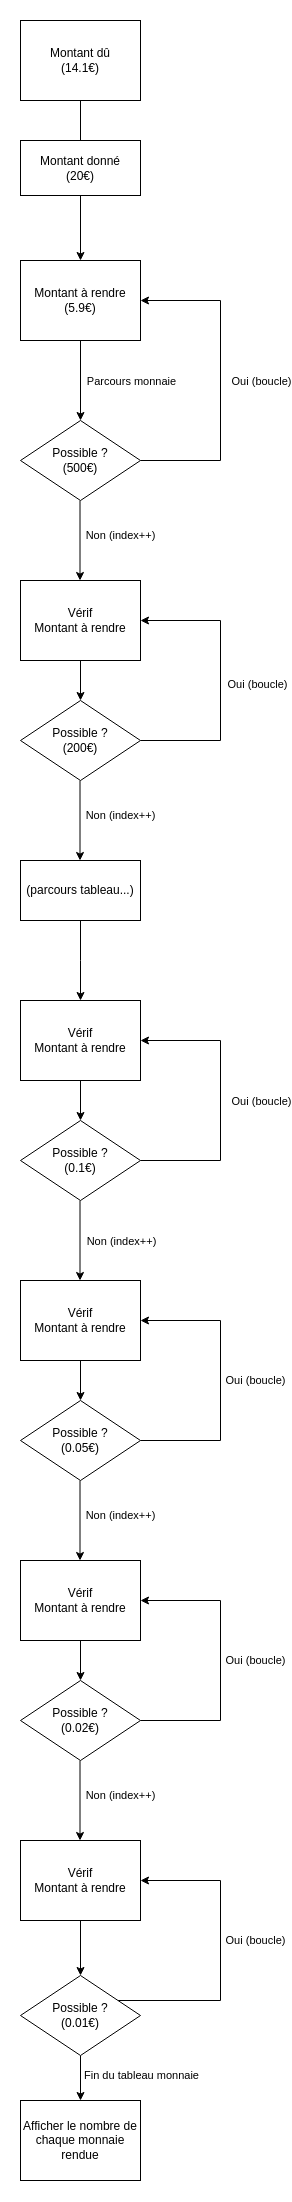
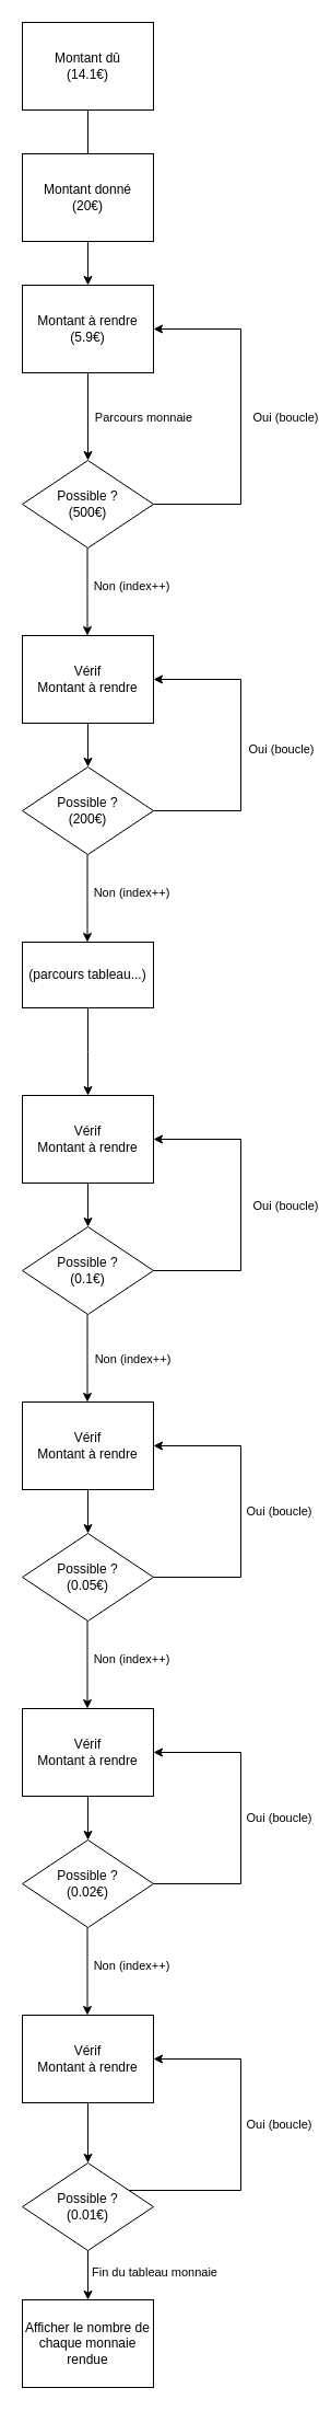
  <mxCell id="0" />
  <mxCell id="1" parent="0" />
  <mxCell id="2" value="" style="edgeStyle=orthogonalEdgeStyle;rounded=0;orthogonalLoop=1;jettySize=auto;html=1;endArrow=none;" edge="1" parent="1" source="3" target="5"><mxGeometry relative="1" as="geometry" /></mxCell>
  <mxCell id="3" value="Montant dû&lt;br&gt;(14.1€)" style="rounded=0;whiteSpace=wrap;html=1;" vertex="1" parent="1"><mxGeometry x="20" y="20" width="120" height="80" as="geometry" /></mxCell>
  <mxCell id="4" value="" style="edgeStyle=orthogonalEdgeStyle;rounded=0;orthogonalLoop=1;jettySize=auto;html=1;" edge="1" parent="1" source="5" target="8"><mxGeometry relative="1" as="geometry" /></mxCell>
- <mxCell id="5" value="Montant donné&lt;br&gt;(20€)" style="rounded=0;whiteSpace=wrap;html=1;" vertex="1" parent="1"><mxGeometry x="20" y="140" width="120" height="55" as="geometry" /></mxCell>
+ <mxCell id="5" value="Montant donné&lt;br&gt;(20€)" style="rounded=0;whiteSpace=wrap;html=1;" vertex="1" parent="1"><mxGeometry x="20" y="140" width="120" height="80" as="geometry" /></mxCell>
  <mxCell id="6" value="" style="edgeStyle=orthogonalEdgeStyle;rounded=0;orthogonalLoop=1;jettySize=auto;html=1;" edge="1" parent="1" source="8" target="13"><mxGeometry relative="1" as="geometry" /></mxCell>
  <mxCell id="7" value="Parcours monnaie" style="edgeLabel;html=1;align=center;verticalAlign=middle;resizable=0;points=[];" vertex="1" connectable="0" parent="6"><mxGeometry x="-0.075" y="-1" relative="1" as="geometry"><mxPoint x="51" y="3" as="offset" /></mxGeometry></mxCell>
  <mxCell id="8" value="Montant à rendre&lt;br&gt;(5.9€)" style="rounded=0;whiteSpace=wrap;html=1;" vertex="1" parent="1"><mxGeometry x="20" y="260" width="120" height="80" as="geometry" /></mxCell>
  <mxCell id="9" style="edgeStyle=orthogonalEdgeStyle;rounded=0;orthogonalLoop=1;jettySize=auto;html=1;exitX=1;exitY=0.5;exitDx=0;exitDy=0;entryX=1;entryY=0.5;entryDx=0;entryDy=0;" edge="1" parent="1" source="13" target="8"><mxGeometry relative="1" as="geometry"><mxPoint x="220" y="450" as="sourcePoint" /><mxPoint x="220" y="290" as="targetPoint" /><Array as="points"><mxPoint x="220" y="460" /><mxPoint x="220" y="300" /></Array></mxGeometry></mxCell>
  <mxCell id="10" value="Oui (boucle)" style="edgeLabel;html=1;align=center;verticalAlign=middle;resizable=0;points=[];" vertex="1" connectable="0" parent="9"><mxGeometry x="-0.006" y="-2" relative="1" as="geometry"><mxPoint x="38" y="-1" as="offset" /></mxGeometry></mxCell>
  <mxCell id="11" value="" style="edgeStyle=orthogonalEdgeStyle;rounded=0;orthogonalLoop=1;jettySize=auto;html=1;" edge="1" parent="1"><mxGeometry relative="1" as="geometry"><mxPoint x="79.5" y="500" as="sourcePoint" /><mxPoint x="79.5" y="580" as="targetPoint" /></mxGeometry></mxCell>
  <mxCell id="12" value="Non (index++)" style="edgeLabel;html=1;align=center;verticalAlign=middle;resizable=0;points=[];" vertex="1" connectable="0" parent="11"><mxGeometry x="-0.15" y="2" relative="1" as="geometry"><mxPoint x="38" as="offset" /></mxGeometry></mxCell>
  <mxCell id="13" value="Possible ?&lt;br&gt;(500€)" style="rhombus;whiteSpace=wrap;html=1;rounded=0;" vertex="1" parent="1"><mxGeometry x="20" y="420" width="120" height="80" as="geometry" /></mxCell>
  <mxCell id="14" style="edgeStyle=orthogonalEdgeStyle;rounded=0;orthogonalLoop=1;jettySize=auto;html=1;entryX=1;entryY=0.5;entryDx=0;entryDy=0;" edge="1" parent="1" source="15" target="17"><mxGeometry relative="1" as="geometry"><Array as="points"><mxPoint x="220" y="740" /><mxPoint x="220" y="620" /></Array></mxGeometry></mxCell>
  <mxCell id="15" value="Possible ?&lt;br&gt;(200€)" style="rhombus;whiteSpace=wrap;html=1;rounded=0;" vertex="1" parent="1"><mxGeometry x="20" y="700" width="120" height="80" as="geometry" /></mxCell>
  <mxCell id="16" value="" style="edgeStyle=orthogonalEdgeStyle;rounded=0;orthogonalLoop=1;jettySize=auto;html=1;" edge="1" parent="1" source="17" target="15"><mxGeometry relative="1" as="geometry" /></mxCell>
  <mxCell id="17" value="Vérif&lt;div&gt;Montant à rendre&lt;/div&gt;" style="rounded=0;whiteSpace=wrap;html=1;" vertex="1" parent="1"><mxGeometry x="20" y="580" width="120" height="80" as="geometry" /></mxCell>
  <mxCell id="18" value="" style="edgeStyle=orthogonalEdgeStyle;rounded=0;orthogonalLoop=1;jettySize=auto;html=1;" edge="1" parent="1"><mxGeometry relative="1" as="geometry"><mxPoint x="79.5" y="780" as="sourcePoint" /><mxPoint x="79.5" y="860" as="targetPoint" /></mxGeometry></mxCell>
  <mxCell id="19" value="Non (index++)" style="edgeLabel;html=1;align=center;verticalAlign=middle;resizable=0;points=[];" vertex="1" connectable="0" parent="18"><mxGeometry x="-0.15" y="2" relative="1" as="geometry"><mxPoint x="38" as="offset" /></mxGeometry></mxCell>
  <mxCell id="20" style="edgeStyle=orthogonalEdgeStyle;rounded=0;orthogonalLoop=1;jettySize=auto;html=1;entryX=1;entryY=0.5;entryDx=0;entryDy=0;" edge="1" parent="1" source="21" target="23"><mxGeometry relative="1" as="geometry"><Array as="points"><mxPoint x="220" y="1160" /><mxPoint x="220" y="1040" /></Array></mxGeometry></mxCell>
  <mxCell id="21" value="Possible ?&lt;br&gt;(0.1&lt;span style=&quot;color: rgba(0, 0, 0, 0); font-family: monospace; font-size: 0px; text-align: start; text-wrap: nowrap;&quot;&gt;%3CmxGraphModel%3E%3Croot%3E%3CmxCell%20id%3D%220%22%2F%3E%3CmxCell%20id%3D%221%22%20parent%3D%220%22%2F%3E%3CmxCell%20id%3D%222%22%20value%3D%22%22%20style%3D%22edgeStyle%3DorthogonalEdgeStyle%3Brounded%3D0%3BorthogonalLoop%3D1%3BjettySize%3Dauto%3Bhtml%3D1%3B%22%20edge%3D%221%22%20parent%3D%221%22%3E%3CmxGeometry%20relative%3D%221%22%20as%3D%22geometry%22%3E%3CmxPoint%20x%3D%22379.5%22%20y%3D%22600%22%20as%3D%22sourcePoint%22%2F%3E%3CmxPoint%20x%3D%22379.5%22%20y%3D%22680%22%20as%3D%22targetPoint%22%2F%3E%3C%2FmxGeometry%3E%3C%2FmxCell%3E%3CmxCell%20id%3D%223%22%20value%3D%22Non%20(index%2B%2B)%22%20style%3D%22edgeLabel%3Bhtml%3D1%3Balign%3Dcenter%3BverticalAlign%3Dmiddle%3Bresizable%3D0%3Bpoints%3D%5B%5D%3B%22%20vertex%3D%221%22%20connectable%3D%220%22%20parent%3D%222%22%3E%3CmxGeometry%20x%3D%22-0.15%22%20y%3D%222%22%20relative%3D%221%22%20as%3D%22geometry%22%3E%3CmxPoint%20x%3D%2238%22%20as%3D%22offset%22%2F%3E%3C%2FmxGeometry%3E%3C%2FmxCell%3E%3CmxCell%20id%3D%224%22%20style%3D%22edgeStyle%3DorthogonalEdgeStyle%3Brounded%3D0%3BorthogonalLoop%3D1%3BjettySize%3Dauto%3Bhtml%3D1%3BentryX%3D1%3BentryY%3D0.5%3BentryDx%3D0%3BentryDy%3D0%3B%22%20edge%3D%221%22%20source%3D%225%22%20target%3D%227%22%20parent%3D%221%22%3E%3CmxGeometry%20relative%3D%221%22%20as%3D%22geometry%22%3E%3CArray%20as%3D%22points%22%3E%3CmxPoint%20x%3D%22520%22%20y%3D%22840%22%2F%3E%3CmxPoint%20x%3D%22520%22%20y%3D%22720%22%2F%3E%3C%2FArray%3E%3C%2FmxGeometry%3E%3C%2FmxCell%3E%3CmxCell%20id%3D%225%22%20value%3D%22Possible%20%3F%26lt%3Bbr%26gt%3B(200%E2%82%AC)%22%20style%3D%22rhombus%3BwhiteSpace%3Dwrap%3Bhtml%3D1%3Brounded%3D0%3B%22%20vertex%3D%221%22%20parent%3D%221%22%3E%3CmxGeometry%20x%3D%22320%22%20y%3D%22800%22%20width%3D%22120%22%20height%3D%2280%22%20as%3D%22geometry%22%2F%3E%3C%2FmxCell%3E%3CmxCell%20id%3D%226%22%20value%3D%22%22%20style%3D%22edgeStyle%3DorthogonalEdgeStyle%3Brounded%3D0%3BorthogonalLoop%3D1%3BjettySize%3Dauto%3Bhtml%3D1%3B%22%20edge%3D%221%22%20source%3D%227%22%20target%3D%225%22%20parent%3D%221%22%3E%3CmxGeometry%20relative%3D%221%22%20as%3D%22geometry%22%2F%3E%3C%2FmxCell%3E%3CmxCell%20id%3D%227%22%20value%3D%22V%C3%A9rif%26lt%3Bdiv%26gt%3BMontant%20%C3%A0%20rendre%26lt%3B%2Fdiv%26gt%3B%22%20style%3D%22rounded%3D0%3BwhiteSpace%3Dwrap%3Bhtml%3D1%3B%22%20vertex%3D%221%22%20parent%3D%221%22%3E%3CmxGeometry%20x%3D%22320%22%20y%3D%22680%22%20width%3D%22120%22%20height%3D%2280%22%20as%3D%22geometry%22%2F%3E%3C%2FmxCell%3E%3C%2Froot%3E%3C%2FmxGraphMode&lt;/span&gt;€)" style="rhombus;whiteSpace=wrap;html=1;rounded=0;" vertex="1" parent="1"><mxGeometry x="20" y="1120" width="120" height="80" as="geometry" /></mxCell>
  <mxCell id="22" value="" style="edgeStyle=orthogonalEdgeStyle;rounded=0;orthogonalLoop=1;jettySize=auto;html=1;" edge="1" parent="1" source="23" target="21"><mxGeometry relative="1" as="geometry" /></mxCell>
  <mxCell id="23" value="Vérif&lt;div&gt;Montant à rendre&lt;/div&gt;" style="rounded=0;whiteSpace=wrap;html=1;" vertex="1" parent="1"><mxGeometry x="20" y="1000" width="120" height="80" as="geometry" /></mxCell>
  <mxCell id="24" value="" style="edgeStyle=orthogonalEdgeStyle;rounded=0;orthogonalLoop=1;jettySize=auto;html=1;" edge="1" parent="1"><mxGeometry relative="1" as="geometry"><mxPoint x="79.5" y="1200" as="sourcePoint" /><mxPoint x="79.5" y="1280" as="targetPoint" /></mxGeometry></mxCell>
  <mxCell id="25" value="Non (index++)" style="edgeLabel;html=1;align=center;verticalAlign=middle;resizable=0;points=[];" vertex="1" connectable="0" parent="24"><mxGeometry x="-0.15" y="2" relative="1" as="geometry"><mxPoint x="39" y="6" as="offset" /></mxGeometry></mxCell>
  <mxCell id="26" style="edgeStyle=orthogonalEdgeStyle;rounded=0;orthogonalLoop=1;jettySize=auto;html=1;entryX=1;entryY=0.5;entryDx=0;entryDy=0;" edge="1" parent="1" source="27" target="29"><mxGeometry relative="1" as="geometry"><Array as="points"><mxPoint x="220" y="1440" /><mxPoint x="220" y="1320" /></Array></mxGeometry></mxCell>
  <mxCell id="27" value="Possible ?&lt;br&gt;(0.05€)" style="rhombus;whiteSpace=wrap;html=1;rounded=0;" vertex="1" parent="1"><mxGeometry x="20" y="1400" width="120" height="80" as="geometry" /></mxCell>
  <mxCell id="28" value="" style="edgeStyle=orthogonalEdgeStyle;rounded=0;orthogonalLoop=1;jettySize=auto;html=1;" edge="1" parent="1" source="29" target="27"><mxGeometry relative="1" as="geometry" /></mxCell>
  <mxCell id="29" value="Vérif&lt;div&gt;Montant à rendre&lt;/div&gt;" style="rounded=0;whiteSpace=wrap;html=1;" vertex="1" parent="1"><mxGeometry x="20" y="1280" width="120" height="80" as="geometry" /></mxCell>
  <mxCell id="30" value="" style="edgeStyle=orthogonalEdgeStyle;rounded=0;orthogonalLoop=1;jettySize=auto;html=1;" edge="1" parent="1"><mxGeometry relative="1" as="geometry"><mxPoint x="79.5" y="1480" as="sourcePoint" /><mxPoint x="79.5" y="1560" as="targetPoint" /></mxGeometry></mxCell>
  <mxCell id="31" value="Non (index++)" style="edgeLabel;html=1;align=center;verticalAlign=middle;resizable=0;points=[];" vertex="1" connectable="0" parent="30"><mxGeometry x="-0.15" y="2" relative="1" as="geometry"><mxPoint x="38" as="offset" /></mxGeometry></mxCell>
  <mxCell id="32" style="edgeStyle=orthogonalEdgeStyle;rounded=0;orthogonalLoop=1;jettySize=auto;html=1;entryX=1;entryY=0.5;entryDx=0;entryDy=0;" edge="1" parent="1" source="33" target="35"><mxGeometry relative="1" as="geometry"><Array as="points"><mxPoint x="220" y="1720" /><mxPoint x="220" y="1600" /></Array></mxGeometry></mxCell>
  <mxCell id="33" value="Possible ?&lt;br&gt;(0.02€)" style="rhombus;whiteSpace=wrap;html=1;rounded=0;" vertex="1" parent="1"><mxGeometry x="20" y="1680" width="120" height="80" as="geometry" /></mxCell>
  <mxCell id="34" value="" style="edgeStyle=orthogonalEdgeStyle;rounded=0;orthogonalLoop=1;jettySize=auto;html=1;" edge="1" parent="1" source="35" target="33"><mxGeometry relative="1" as="geometry" /></mxCell>
  <mxCell id="35" value="Vérif&lt;div&gt;Montant à rendre&lt;/div&gt;" style="rounded=0;whiteSpace=wrap;html=1;" vertex="1" parent="1"><mxGeometry x="20" y="1560" width="120" height="80" as="geometry" /></mxCell>
  <mxCell id="36" value="" style="edgeStyle=orthogonalEdgeStyle;rounded=0;orthogonalLoop=1;jettySize=auto;html=1;" edge="1" parent="1"><mxGeometry relative="1" as="geometry"><mxPoint x="79.5" y="1760" as="sourcePoint" /><mxPoint x="79.5" y="1840" as="targetPoint" /></mxGeometry></mxCell>
  <mxCell id="37" value="Non (index++)" style="edgeLabel;html=1;align=center;verticalAlign=middle;resizable=0;points=[];" vertex="1" connectable="0" parent="36"><mxGeometry x="-0.15" y="2" relative="1" as="geometry"><mxPoint x="38" as="offset" /></mxGeometry></mxCell>
  <mxCell id="38" style="edgeStyle=orthogonalEdgeStyle;rounded=0;orthogonalLoop=1;jettySize=auto;html=1;entryX=1;entryY=0.5;entryDx=0;entryDy=0;" edge="1" parent="1" source="41" target="43"><mxGeometry relative="1" as="geometry"><Array as="points"><mxPoint x="220" y="2000" /><mxPoint x="220" y="1880" /></Array></mxGeometry></mxCell>
  <mxCell id="39" value="" style="edgeStyle=orthogonalEdgeStyle;rounded=0;orthogonalLoop=1;jettySize=auto;html=1;" edge="1" parent="1" source="41" target="51"><mxGeometry relative="1" as="geometry" /></mxCell>
  <mxCell id="40" value="Fin du tableau monnaie" style="edgeLabel;html=1;align=center;verticalAlign=middle;resizable=0;points=[];" vertex="1" connectable="0" parent="39"><mxGeometry x="-0.167" y="1" relative="1" as="geometry"><mxPoint x="59" as="offset" /></mxGeometry></mxCell>
  <mxCell id="41" value="Possible ?&lt;br&gt;(0.01€)" style="rhombus;whiteSpace=wrap;html=1;rounded=0;" vertex="1" parent="1"><mxGeometry x="20" y="1975" width="120" height="80" as="geometry" /></mxCell>
  <mxCell id="42" value="" style="edgeStyle=orthogonalEdgeStyle;rounded=0;orthogonalLoop=1;jettySize=auto;html=1;" edge="1" parent="1" source="43" target="41"><mxGeometry relative="1" as="geometry" /></mxCell>
  <mxCell id="43" value="Vérif&lt;div&gt;Montant à rendre&lt;/div&gt;" style="rounded=0;whiteSpace=wrap;html=1;" vertex="1" parent="1"><mxGeometry x="20" y="1840" width="120" height="80" as="geometry" /></mxCell>
  <mxCell id="44" value="Oui (boucle)" style="edgeLabel;html=1;align=center;verticalAlign=middle;resizable=0;points=[];" vertex="1" connectable="0" parent="1"><mxGeometry x="270" y="390" as="geometry"><mxPoint x="-14" y="293" as="offset" /></mxGeometry></mxCell>
  <mxCell id="45" value="Oui (boucle)" style="edgeLabel;html=1;align=center;verticalAlign=middle;resizable=0;points=[];" vertex="1" connectable="0" parent="1"><mxGeometry x="260" y="1100" as="geometry" /></mxCell>
  <mxCell id="46" value="Oui (boucle)" style="edgeLabel;html=1;align=center;verticalAlign=middle;resizable=0;points=[];" vertex="1" connectable="0" parent="1"><mxGeometry x="270" y="1290" as="geometry"><mxPoint x="-16" y="89" as="offset" /></mxGeometry></mxCell>
  <mxCell id="47" value="Oui (boucle)" style="edgeLabel;html=1;align=center;verticalAlign=middle;resizable=0;points=[];" vertex="1" connectable="0" parent="1"><mxGeometry x="270" y="1570" as="geometry"><mxPoint x="-16" y="89" as="offset" /></mxGeometry></mxCell>
  <mxCell id="48" value="Oui (boucle)" style="edgeLabel;html=1;align=center;verticalAlign=middle;resizable=0;points=[];" vertex="1" connectable="0" parent="1"><mxGeometry x="270" y="1850" as="geometry"><mxPoint x="-16" y="89" as="offset" /></mxGeometry></mxCell>
  <mxCell id="49" value="" style="edgeStyle=orthogonalEdgeStyle;rounded=0;orthogonalLoop=1;jettySize=auto;html=1;" edge="1" parent="1" source="50"><mxGeometry relative="1" as="geometry"><mxPoint x="80" y="1000" as="targetPoint" /></mxGeometry></mxCell>
  <mxCell id="50" value="(parcours tableau...)" style="rounded=0;whiteSpace=wrap;html=1;" vertex="1" parent="1"><mxGeometry x="20" y="860" width="120" height="60" as="geometry" /></mxCell>
  <mxCell id="51" value="Afficher le nombre de chaque monnaie rendue" style="whiteSpace=wrap;html=1;rounded=0;" vertex="1" parent="1"><mxGeometry x="20" y="2100" width="120" height="80" as="geometry" /></mxCell>
